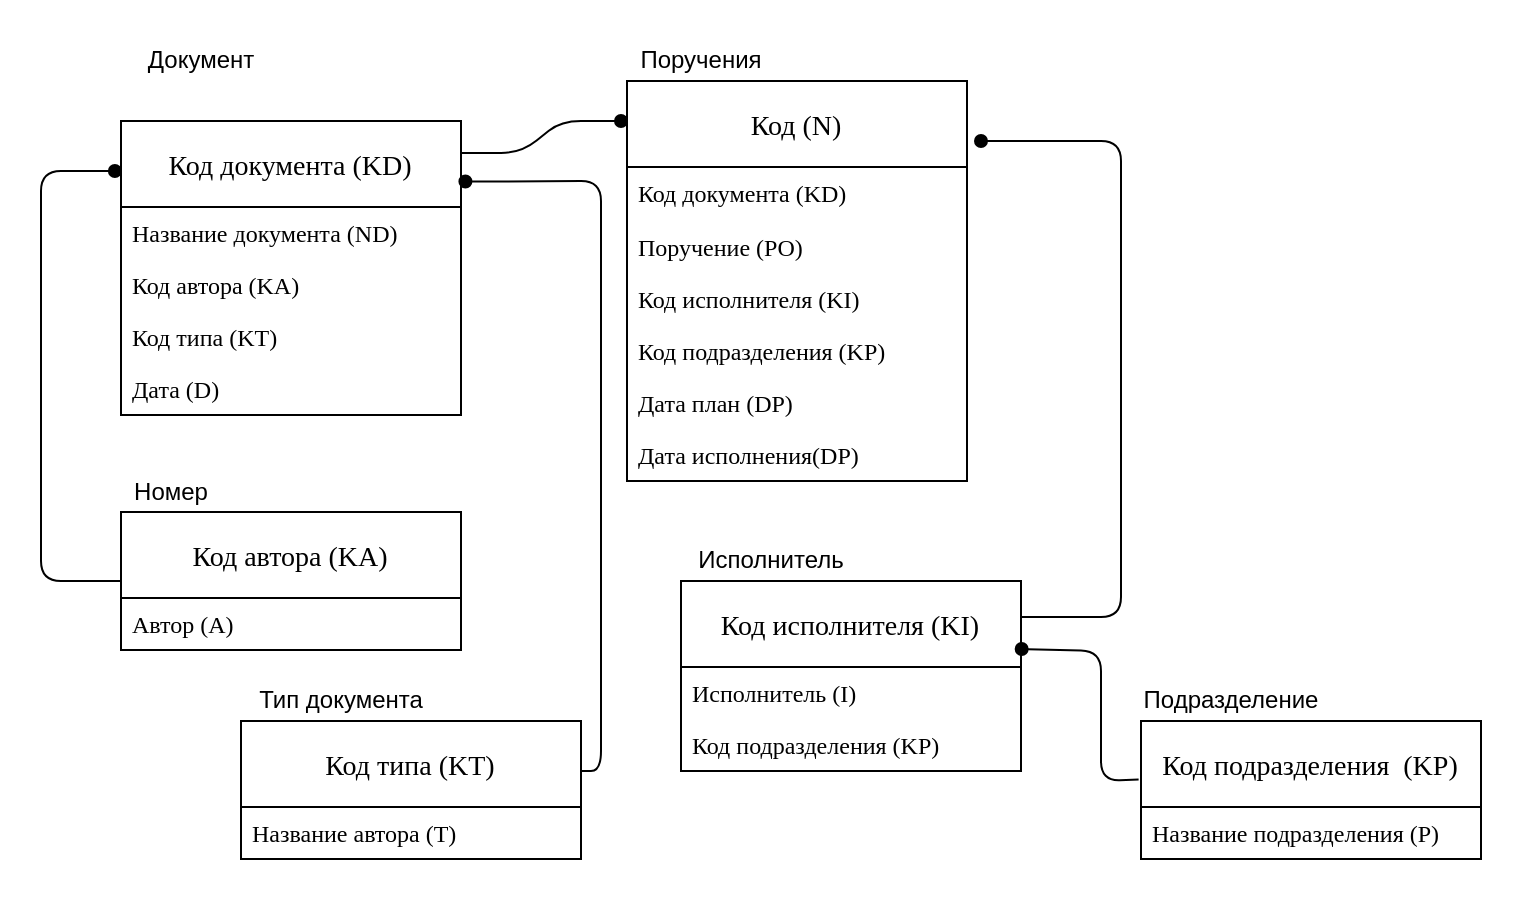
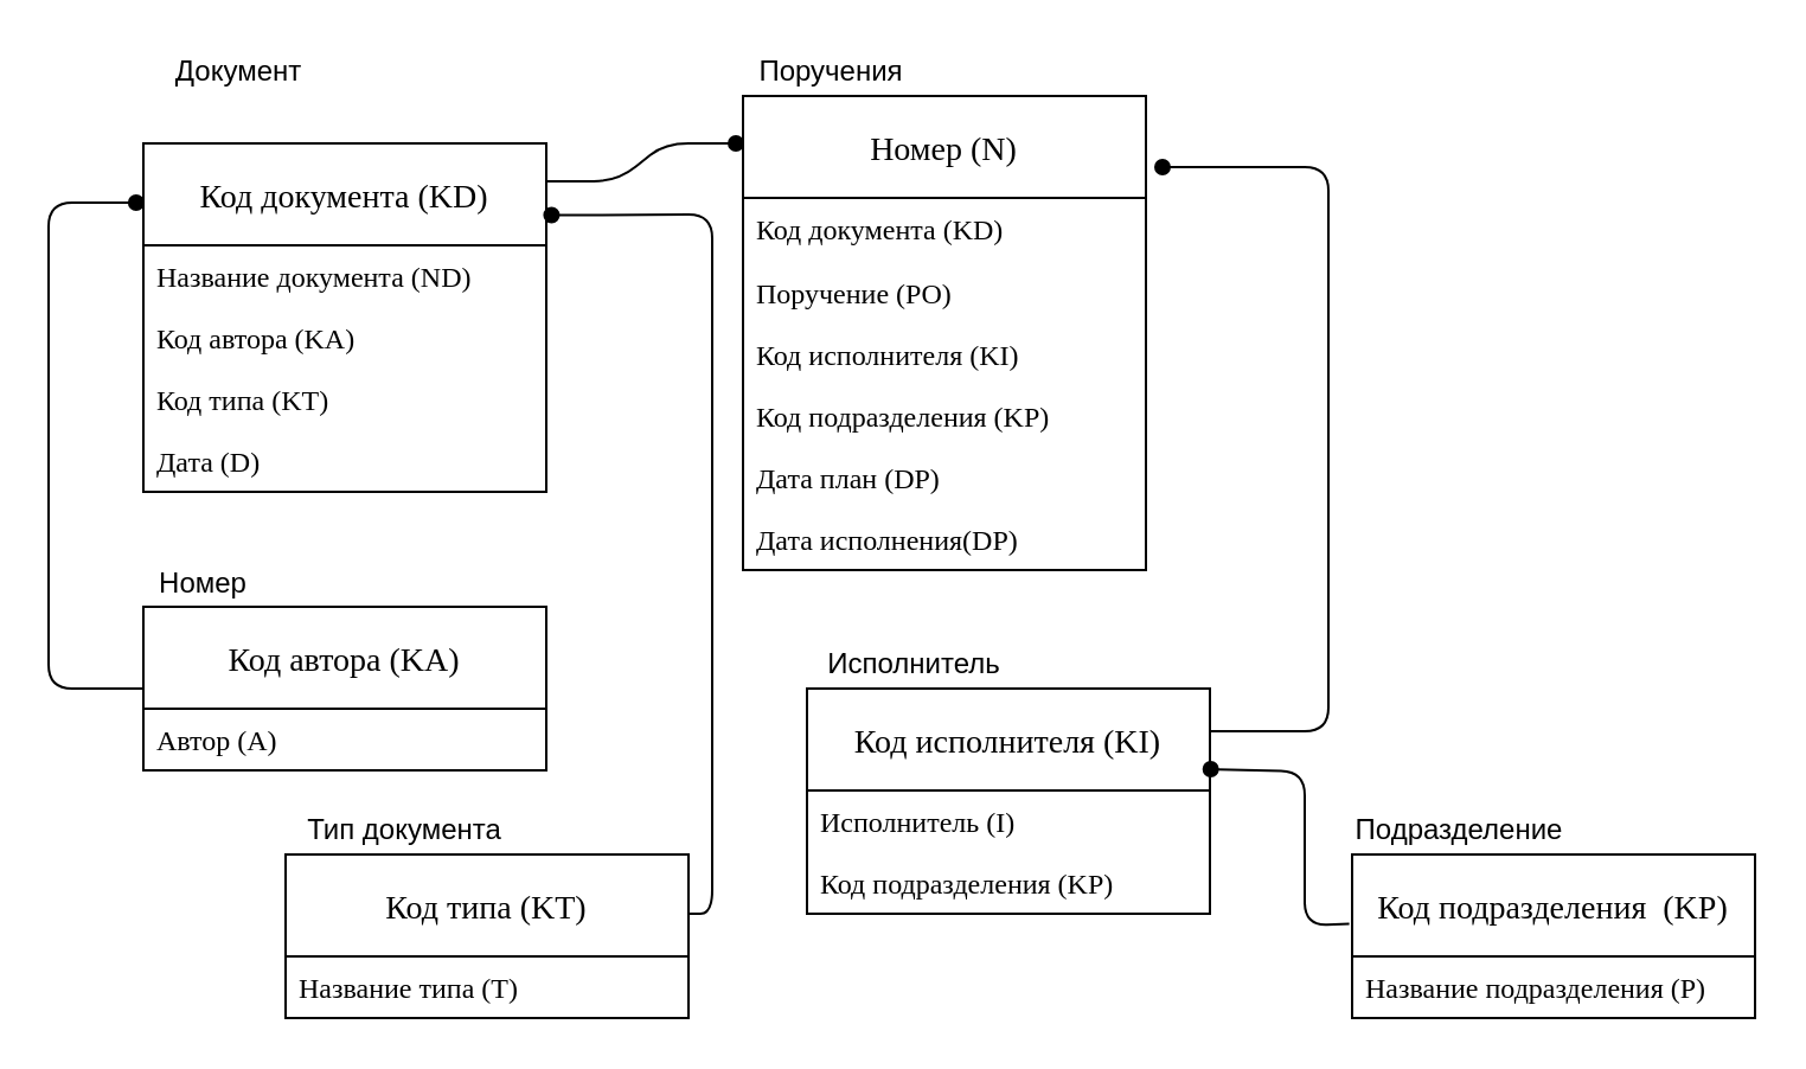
  <mxCell id="0" />
  <mxCell id="1" parent="0" />
  <mxCell id="2" value="Поручения" style="text;html=1;align=center;verticalAlign=middle;resizable=0;points=[];;autosize=1;" vertex="1" parent="1"><mxGeometry x="405" y="83" width="80" height="20" as="geometry" /></mxCell>
- <mxCell id="3" value="Код (N)" style="swimlane;fontStyle=0;childLayout=stackLayout;horizontal=1;startSize=43;fillColor=none;horizontalStack=0;resizeParent=1;resizeParentMax=0;resizeLast=0;collapsible=1;marginBottom=0;swimlaneFillColor=#ffffff;align=center;fontSize=14;fontFamily=Times New Roman;" vertex="1" parent="1"><mxGeometry x="313" y="40" width="170" height="200" as="geometry" /></mxCell>
+ <mxCell id="3" value="Номер (N)" style="swimlane;fontStyle=0;childLayout=stackLayout;horizontal=1;startSize=43;fillColor=none;horizontalStack=0;resizeParent=1;resizeParentMax=0;resizeLast=0;collapsible=1;marginBottom=0;swimlaneFillColor=#ffffff;align=center;fontSize=14;fontFamily=Times New Roman;" vertex="1" parent="1"><mxGeometry x="313" y="40" width="170" height="200" as="geometry" /></mxCell>
  <mxCell id="4" value="Код документа (KD)&#10;" style="text;strokeColor=none;fillColor=none;spacingLeft=4;spacingRight=4;overflow=hidden;rotatable=0;points=[[0,0.5],[1,0.5]];portConstraint=eastwest;fontSize=12;fontFamily=Times New Roman;" vertex="1" parent="3"><mxGeometry y="43" width="170" height="27" as="geometry" /></mxCell>
  <mxCell id="5" value="Поручение (PO)" style="text;strokeColor=none;fillColor=none;spacingLeft=4;spacingRight=4;overflow=hidden;rotatable=0;points=[[0,0.5],[1,0.5]];portConstraint=eastwest;fontSize=12;fontFamily=Times New Roman;" vertex="1" parent="3"><mxGeometry y="70" width="170" height="26" as="geometry" /></mxCell>
  <mxCell id="6" value="Код исполнителя (KI)" style="text;strokeColor=none;fillColor=none;spacingLeft=4;spacingRight=4;overflow=hidden;rotatable=0;points=[[0,0.5],[1,0.5]];portConstraint=eastwest;fontSize=12;fontFamily=Times New Roman;" vertex="1" parent="3"><mxGeometry y="96" width="170" height="26" as="geometry" /></mxCell>
  <mxCell id="7" value="Код подразделения (KP)" style="text;strokeColor=none;fillColor=none;spacingLeft=4;spacingRight=4;overflow=hidden;rotatable=0;points=[[0,0.5],[1,0.5]];portConstraint=eastwest;fontSize=12;fontFamily=Times New Roman;" vertex="1" parent="3"><mxGeometry y="122" width="170" height="26" as="geometry" /></mxCell>
  <mxCell id="8" value="Дата план (DP)" style="text;strokeColor=none;fillColor=none;spacingLeft=4;spacingRight=4;overflow=hidden;rotatable=0;points=[[0,0.5],[1,0.5]];portConstraint=eastwest;fontSize=12;fontFamily=Times New Roman;" vertex="1" parent="3"><mxGeometry y="148" width="170" height="26" as="geometry" /></mxCell>
  <mxCell id="9" value="Дата исполнения(DP)" style="text;strokeColor=none;fillColor=none;spacingLeft=4;spacingRight=4;overflow=hidden;rotatable=0;points=[[0,0.5],[1,0.5]];portConstraint=eastwest;fontSize=12;fontFamily=Times New Roman;" vertex="1" parent="3"><mxGeometry y="174" width="170" height="26" as="geometry" /></mxCell>
  <mxCell id="10" value="Поручения" style="text;html=1;align=center;verticalAlign=middle;resizable=0;points=[];;autosize=1;" vertex="1" parent="1"><mxGeometry x="310" y="20" width="80" height="20" as="geometry" /></mxCell>
  <mxCell id="11" value="&#10;&#10;Код документа (KD)&#10;&#10;" style="swimlane;fontStyle=0;childLayout=stackLayout;horizontal=1;startSize=43;fillColor=none;horizontalStack=0;resizeParent=1;resizeParentMax=0;resizeLast=0;collapsible=1;marginBottom=0;swimlaneFillColor=#ffffff;align=center;fontSize=14;fontFamily=Times New Roman;" vertex="1" parent="1"><mxGeometry x="60" y="60" width="170" height="147" as="geometry" /></mxCell>
  <mxCell id="12" value="Название документа (ND)" style="text;strokeColor=none;fillColor=none;spacingLeft=4;spacingRight=4;overflow=hidden;rotatable=0;points=[[0,0.5],[1,0.5]];portConstraint=eastwest;fontSize=12;fontFamily=Times New Roman;" vertex="1" parent="11"><mxGeometry y="43" width="170" height="26" as="geometry" /></mxCell>
  <mxCell id="13" value="Код автора (KA)" style="text;strokeColor=none;fillColor=none;spacingLeft=4;spacingRight=4;overflow=hidden;rotatable=0;points=[[0,0.5],[1,0.5]];portConstraint=eastwest;fontSize=12;fontFamily=Times New Roman;" vertex="1" parent="11"><mxGeometry y="69" width="170" height="26" as="geometry" /></mxCell>
  <mxCell id="14" value="Код типа (KT)" style="text;strokeColor=none;fillColor=none;spacingLeft=4;spacingRight=4;overflow=hidden;rotatable=0;points=[[0,0.5],[1,0.5]];portConstraint=eastwest;fontSize=12;fontFamily=Times New Roman;" vertex="1" parent="11"><mxGeometry y="95" width="170" height="26" as="geometry" /></mxCell>
  <mxCell id="15" value="Дата (D)" style="text;strokeColor=none;fillColor=none;spacingLeft=4;spacingRight=4;overflow=hidden;rotatable=0;points=[[0,0.5],[1,0.5]];portConstraint=eastwest;fontSize=12;fontFamily=Times New Roman;" vertex="1" parent="11"><mxGeometry y="121" width="170" height="26" as="geometry" /></mxCell>
  <mxCell id="16" value="Документ" style="text;html=1;align=center;verticalAlign=middle;resizable=0;points=[];;autosize=1;" vertex="1" parent="1"><mxGeometry x="65" y="20" width="70" height="20" as="geometry" /></mxCell>
  <mxCell id="17" value="" style="edgeStyle=entityRelationEdgeStyle;fontSize=12;html=1;endArrow=oval;endFill=1;strokeWidth=1;" edge="1" parent="1"><mxGeometry width="100" height="100" relative="1" as="geometry"><mxPoint x="230" y="76" as="sourcePoint" /><mxPoint x="310" y="60" as="targetPoint" /></mxGeometry></mxCell>
  <mxCell id="18" value="Код автора (KA)" style="swimlane;fontStyle=0;childLayout=stackLayout;horizontal=1;startSize=43;fillColor=none;horizontalStack=0;resizeParent=1;resizeParentMax=0;resizeLast=0;collapsible=1;marginBottom=0;swimlaneFillColor=#ffffff;align=center;fontSize=14;fontFamily=Times New Roman;" vertex="1" parent="1"><mxGeometry x="60" y="255.5" width="170" height="69" as="geometry" /></mxCell>
  <mxCell id="19" value="Автор (A)" style="text;strokeColor=none;fillColor=none;spacingLeft=4;spacingRight=4;overflow=hidden;rotatable=0;points=[[0,0.5],[1,0.5]];portConstraint=eastwest;fontSize=12;fontFamily=Times New Roman;" vertex="1" parent="18"><mxGeometry y="43" width="170" height="26" as="geometry" /></mxCell>
  <mxCell id="20" value="Номер" style="text;html=1;align=center;verticalAlign=middle;resizable=0;points=[];;autosize=1;" vertex="1" parent="1"><mxGeometry x="60" y="235.5" width="50" height="20" as="geometry" /></mxCell>
  <mxCell id="21" value="" style="endArrow=none;html=1;rounded=1;entryX=0;entryY=0.5;entryDx=0;entryDy=0;exitX=-0.018;exitY=0.17;exitDx=0;exitDy=0;exitPerimeter=0;startArrow=oval;startFill=1;" edge="1" parent="1" source="11" target="18"><mxGeometry relative="1" as="geometry"><mxPoint x="30" y="80" as="sourcePoint" /><mxPoint x="30" y="350" as="targetPoint" /><Array as="points"><mxPoint x="20" y="85" /><mxPoint x="20" y="290" /></Array></mxGeometry></mxCell>
  <mxCell id="22" value="Код исполнителя (KI)" style="swimlane;fontStyle=0;childLayout=stackLayout;horizontal=1;startSize=43;fillColor=none;horizontalStack=0;resizeParent=1;resizeParentMax=0;resizeLast=0;collapsible=1;marginBottom=0;swimlaneFillColor=#ffffff;align=center;fontSize=14;fontFamily=Times New Roman;" vertex="1" parent="1"><mxGeometry x="340" y="290" width="170" height="95" as="geometry" /></mxCell>
  <mxCell id="23" value="Исполнитель (I)" style="text;strokeColor=none;fillColor=none;spacingLeft=4;spacingRight=4;overflow=hidden;rotatable=0;points=[[0,0.5],[1,0.5]];portConstraint=eastwest;fontSize=12;fontFamily=Times New Roman;" vertex="1" parent="22"><mxGeometry y="43" width="170" height="26" as="geometry" /></mxCell>
  <mxCell id="24" value="Код подразделения (KP)" style="text;strokeColor=none;fillColor=none;spacingLeft=4;spacingRight=4;overflow=hidden;rotatable=0;points=[[0,0.5],[1,0.5]];portConstraint=eastwest;fontSize=12;fontFamily=Times New Roman;" vertex="1" parent="22"><mxGeometry y="69" width="170" height="26" as="geometry" /></mxCell>
  <mxCell id="25" value="Исполнитель" style="text;html=1;align=center;verticalAlign=middle;resizable=0;points=[];;autosize=1;" vertex="1" parent="1"><mxGeometry x="340" y="270" width="90" height="20" as="geometry" /></mxCell>
  <mxCell id="26" value="" style="endArrow=none;html=1;rounded=1;startArrow=oval;startFill=1;" edge="1" parent="1"><mxGeometry relative="1" as="geometry"><mxPoint x="490" y="70" as="sourcePoint" /><mxPoint x="510" y="308" as="targetPoint" /><Array as="points"><mxPoint x="560" y="70" /><mxPoint x="560" y="308.01" /></Array></mxGeometry></mxCell>
  <mxCell id="27" value="Код типа (KT)" style="swimlane;fontStyle=0;childLayout=stackLayout;horizontal=1;startSize=43;fillColor=none;horizontalStack=0;resizeParent=1;resizeParentMax=0;resizeLast=0;collapsible=1;marginBottom=0;swimlaneFillColor=#ffffff;align=center;fontSize=14;fontFamily=Times New Roman;" vertex="1" parent="1"><mxGeometry x="120" y="360" width="170" height="69" as="geometry" /></mxCell>
- <mxCell id="28" value="Название автора (T)" style="text;strokeColor=none;fillColor=none;spacingLeft=4;spacingRight=4;overflow=hidden;rotatable=0;points=[[0,0.5],[1,0.5]];portConstraint=eastwest;fontSize=12;fontFamily=Times New Roman;" vertex="1" parent="27"><mxGeometry y="43" width="170" height="26" as="geometry" /></mxCell>
+ <mxCell id="28" value="Название типа (T)" style="text;strokeColor=none;fillColor=none;spacingLeft=4;spacingRight=4;overflow=hidden;rotatable=0;points=[[0,0.5],[1,0.5]];portConstraint=eastwest;fontSize=12;fontFamily=Times New Roman;" vertex="1" parent="27"><mxGeometry y="43" width="170" height="26" as="geometry" /></mxCell>
  <mxCell id="29" value="Тип документа" style="text;html=1;align=center;verticalAlign=middle;resizable=0;points=[];;autosize=1;" vertex="1" parent="1"><mxGeometry x="120" y="340" width="100" height="20" as="geometry" /></mxCell>
  <mxCell id="30" value="" style="endArrow=none;html=1;rounded=1;startArrow=oval;startFill=1;exitX=1.013;exitY=0.206;exitDx=0;exitDy=0;exitPerimeter=0;" edge="1" parent="1" source="11"><mxGeometry relative="1" as="geometry"><mxPoint x="240" y="90" as="sourcePoint" /><mxPoint x="290" y="385" as="targetPoint" /><Array as="points"><mxPoint x="300" y="90" /><mxPoint x="300" y="385" /></Array></mxGeometry></mxCell>
  <mxCell id="31" value="Код подразделения  (KP)" style="swimlane;fontStyle=0;childLayout=stackLayout;horizontal=1;startSize=43;fillColor=none;horizontalStack=0;resizeParent=1;resizeParentMax=0;resizeLast=0;collapsible=1;marginBottom=0;swimlaneFillColor=#ffffff;align=center;fontSize=14;fontFamily=Times New Roman;" vertex="1" parent="1"><mxGeometry x="570" y="360" width="170" height="69" as="geometry" /></mxCell>
  <mxCell id="32" value="Название подразделения (P)" style="text;strokeColor=none;fillColor=none;spacingLeft=4;spacingRight=4;overflow=hidden;rotatable=0;points=[[0,0.5],[1,0.5]];portConstraint=eastwest;fontSize=12;fontFamily=Times New Roman;" vertex="1" parent="31"><mxGeometry y="43" width="170" height="26" as="geometry" /></mxCell>
  <mxCell id="33" value="Подразделение" style="text;html=1;align=center;verticalAlign=middle;resizable=0;points=[];;autosize=1;" vertex="1" parent="1"><mxGeometry x="565" y="340" width="100" height="20" as="geometry" /></mxCell>
  <mxCell id="34" value="" style="endArrow=none;html=1;rounded=1;startArrow=oval;startFill=1;entryX=-0.007;entryY=0.424;entryDx=0;entryDy=0;entryPerimeter=0;exitX=1.002;exitY=0.358;exitDx=0;exitDy=0;exitPerimeter=0;" edge="1" parent="1" source="22" target="31"><mxGeometry relative="1" as="geometry"><mxPoint x="520" y="324.5" as="sourcePoint" /><mxPoint x="560" y="405" as="targetPoint" /><Array as="points"><mxPoint x="550" y="325" /><mxPoint x="550" y="390" /></Array></mxGeometry></mxCell>
